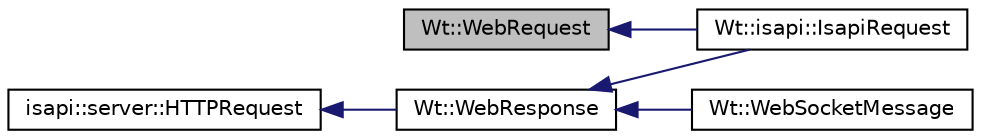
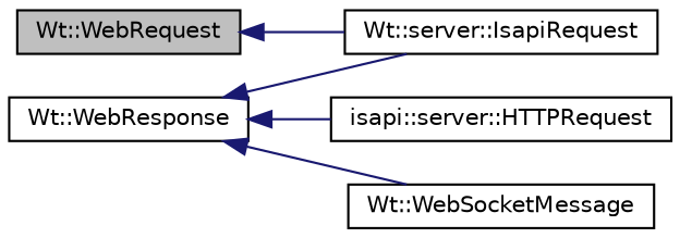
  digraph {
    rankdir=LR
    node [color=black fillcolor=white fontname=Helvetica fontsize=10 shape=record style=filled]
    edge [color=midnightblue dir=back fontname=Helvetica fontsize=10 labelfontname=Helvetica labelfontsize=10 style=solid]
    n1 [fillcolor=grey75 fontcolor=black height=0.2 label="Wt::WebRequest" width=0.4]
-   n2 [height=0.2 label="Wt::isapi::IsapiRequest" width=0.4]
+   n2 [height=0.2 label="Wt::server::IsapiRequest" width=0.4]
    n3 [height=0.2 label="Wt::WebResponse" width=0.4]
    n4 [height=0.2 label="isapi::server::HTTPRequest" width=0.4]
    n5 [height=0.2 label="Wt::WebSocketMessage" width=0.4]
    n1 -> n2
    n3 -> n2
-   n4 -> n3
+   n3 -> n4
    n3 -> n5
  }
